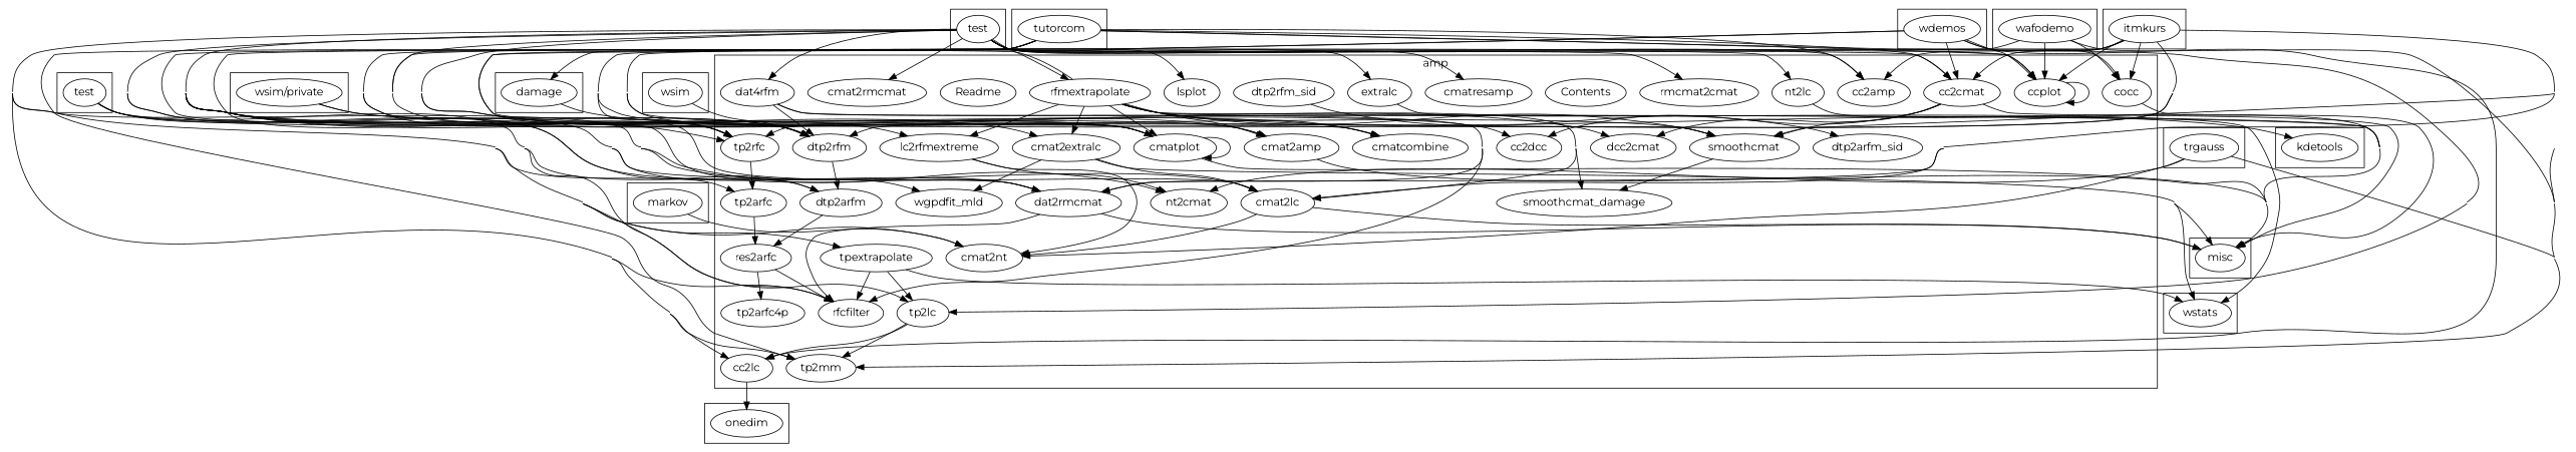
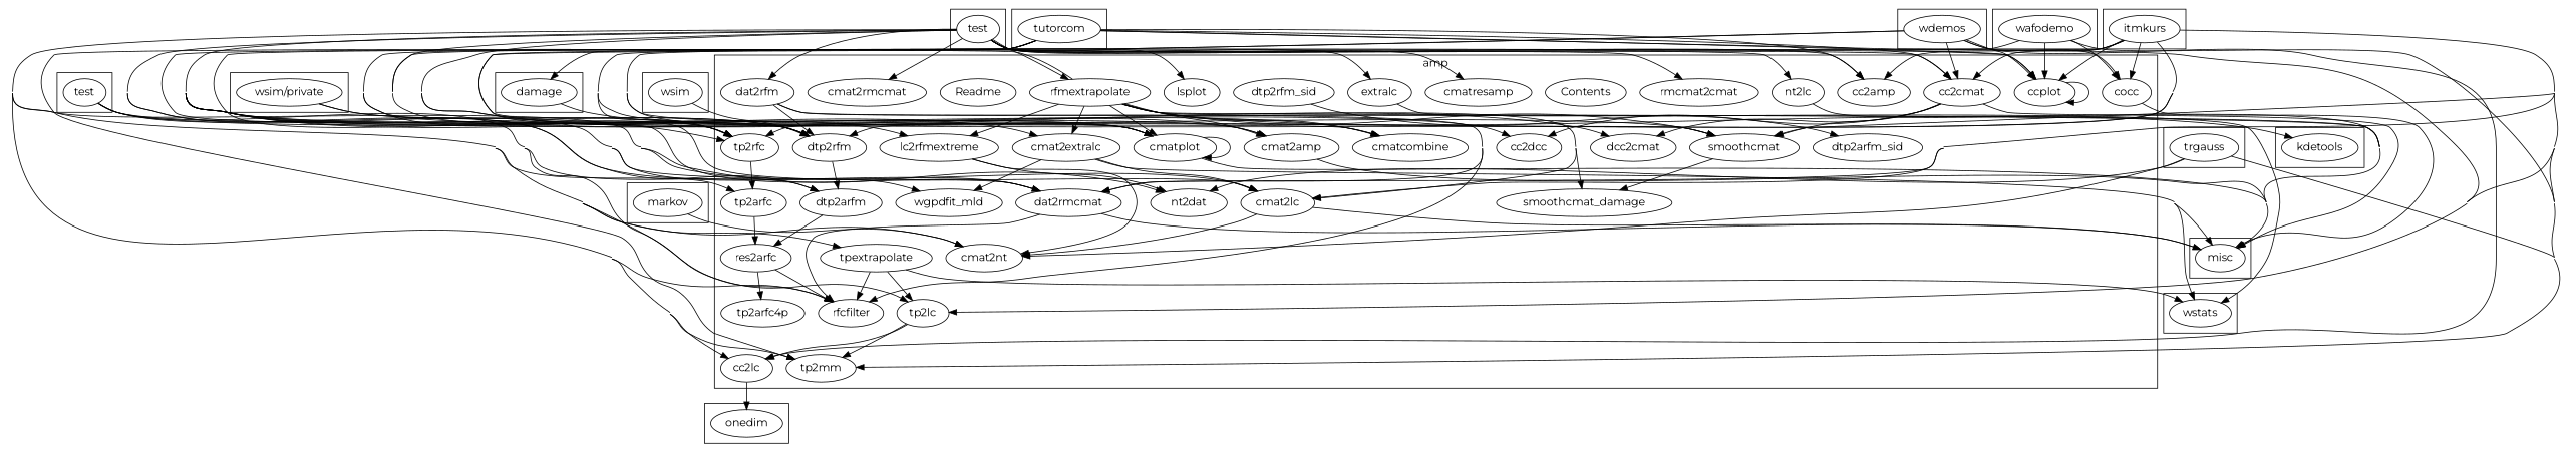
  digraph {
    concentrate=true
    fontname=Montserrat
    node [fontname=Montserrat]
    edge [constraint=true fontname=Montserrat]
    n1 [label=damage]
    n2 [label=test]
    n3 [label=kdetools]
    n4 [label=markov]
    n5 [label=test]
    n6 [label=misc]
    n7 [label=onedim]
    n8 [label=tutorcom]
    n9 [label=wafodemo]
    n10 [label=trgauss]
    n11 [label=wdemos]
    n12 [label=itmkurs]
    n13 [label=wsim]
    n14 [label="wsim/private"]
    n15 [label=wstats]
    n16 [label=cc2amp]
    n17 [label=cc2cmat]
    n18 [label=cc2dcc]
    n19 [label=cc2lc]
    n20 [label=ccplot]
    n21 [label=cmat2amp]
    n22 [label=cmat2extralc]
    n23 [label=cmat2lc]
    n24 [label=cmat2nt]
    n25 [label=cmat2rmcmat]
    n26 [label=cmatcombine]
    n27 [label=cmatplot]
    n28 [label=cmatresamp]
    n29 [label=cocc]
    n30 [label=Contents]
    n31 [label=dat2rmcmat]
-   n32 [label=dat4rfm]
+   n32 [label=dat2rfm]
    n33 [label=dcc2cmat]
    n34 [label=dtp2arfm]
    n35 [label=dtp2arfm_sid]
    n36 [label=dtp2rfm]
    n37 [label=dtp2rfm_sid]
    n38 [label=extralc]
    n39 [label=lc2rfmextreme]
    n40 [label=lsplot]
-   n41 [label=nt2cmat]
+   n41 [label=nt2dat]
    n42 [label=nt2lc]
    n43 [label=Readme]
    n44 [label=res2arfc]
    n45 [label=rfcfilter]
    n46 [label=rfmextrapolate]
    n47 [label=rmcmat2cmat]
    n48 [label=smoothcmat]
    n49 [label=smoothcmat_damage]
    n50 [label=tp2arfc]
    n51 [label=tp2arfc4p]
    n52 [label=tp2lc]
    n53 [label=tp2mm]
    n54 [label=tp2rfc]
    n55 [label=tpextrapolate]
    n56 [label=wgpdfit_mld]
    subgraph cluster_1 {
      n1
    }
    subgraph cluster_2 {
      n2
    }
    subgraph cluster_3 {
      n3
    }
    subgraph cluster_4 {
      n4
    }
    subgraph cluster_5 {
      n5
    }
    subgraph cluster_6 {
      n6
    }
    subgraph cluster_7 {
      n7
    }
    subgraph cluster_8 {
      n8
    }
    subgraph cluster_9 {
      n9
    }
    subgraph cluster_10 {
      n10
    }
    subgraph cluster_11 {
      n11
    }
    subgraph cluster_12 {
      n12
    }
    subgraph cluster_13 {
      n13
    }
    subgraph cluster_14 {
      n14
    }
    subgraph cluster_15 {
      n15
    }
    subgraph cluster_16 {
      label=amp
      n16
      n17
      n18
      n19
      n20
      n21
      n22
      n23
      n24
      n25
      n26
      n27
      n28
      n29
      n30
      n31
      n32
      n33
      n34
      n35
      n36
      n37
      n38
      n39
      n40
      n41
      n42
      n43
      n44
      n45
      n46
      n47
      n48
      n49
      n50
      n51
      n52
      n53
      n54
      n55
      n56
    }
    n1 -> n21
    n2 -> n16
    n2 -> n17
    n2 -> n18
    n2 -> n19
    n2 -> n20
    n2 -> n21
    n2 -> n22
    n2 -> n23
    n2 -> n24
    n2 -> n25
    n2 -> n26
    n2 -> n27
    n2 -> n28
    n2 -> n31
    n2 -> n32
    n2 -> n33
    n2 -> n34
    n2 -> n36
    n2 -> n38
    n2 -> n39
    n2 -> n40
    n2 -> n41
    n2 -> n42
    n2 -> n45
    n2 -> n46
    n2 -> n47
    n2 -> n48
    n2 -> n50
    n2 -> n52
    n2 -> n53
    n2 -> n54
    n2 -> n55
    n2 -> n56
    n4 -> n24
    n5 -> n27
    n5 -> n31
    n5 -> n34
    n5 -> n36
    n5 -> n45
    n8 -> n16
    n8 -> n17
    n8 -> n20
    n8 -> n23
    n8 -> n27
    n8 -> n31
    n8 -> n36
    n8 -> n52
    n8 -> n53
    n8 -> n54
    n9 -> n20
    n9 -> n29
    n9 -> n53
    n9 -> n54
    n10 -> n24
    n10 -> n41
    n10 -> n53
    n11 -> n17
    n11 -> n19
    n11 -> n20
    n11 -> n27
    n11 -> n29
    n11 -> n48
    n11 -> n54
    n12 -> n16
    n12 -> n17
    n12 -> n20
    n12 -> n23
    n12 -> n26
    n12 -> n27
    n12 -> n29
    n12 -> n31
    n12 -> n36
    n12 -> n48
+   n12 -> n52
    n12 -> n53
    n12 -> n54
    n13 -> n36
    n14 -> n36
    n14 -> n54
    n17 -> n6
    n17 -> n18
    n17 -> n33
    n17 -> n48
    n19 -> n7
    n20 -> n20
    n21 -> n6
    n22 -> n6
    n22 -> n15
    n22 -> n23
    n22 -> n56
    n23 -> n6
    n23 -> n24
    n27 -> n6
    n27 -> n27
    n29 -> n6
    n31 -> n6
    n31 -> n45
    n32 -> n6
    n32 -> n31
    n32 -> n36
    n32 -> n45
    n34 -> n44
    n36 -> n34
    n37 -> n35
    n38 -> n15
    n39 -> n24
    n39 -> n41
    n42 -> n6
    n44 -> n45
    n44 -> n51
    n46 -> n1
    n46 -> n3
    n46 -> n6
    n46 -> n21
    n46 -> n22
    n46 -> n23
    n46 -> n26
    n46 -> n27
    n46 -> n39
    n46 -> n48
    n46 -> n49
    n48 -> n49
    n50 -> n44
    n52 -> n19
    n52 -> n53
    n54 -> n50
    n55 -> n15
    n55 -> n45
    n55 -> n52
  }
